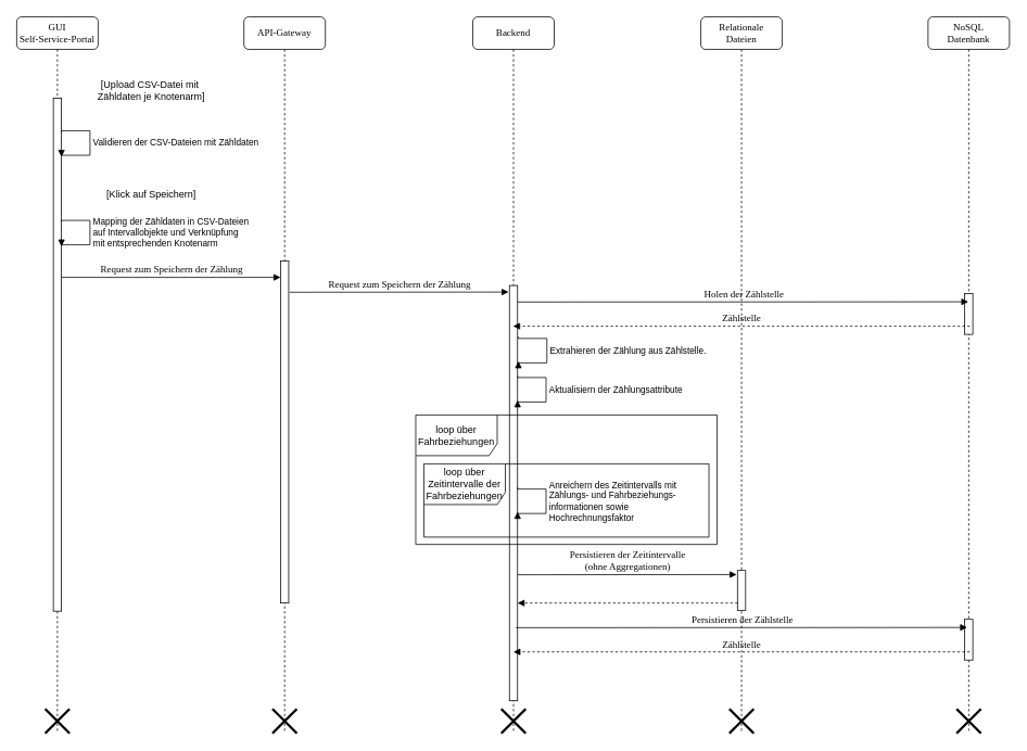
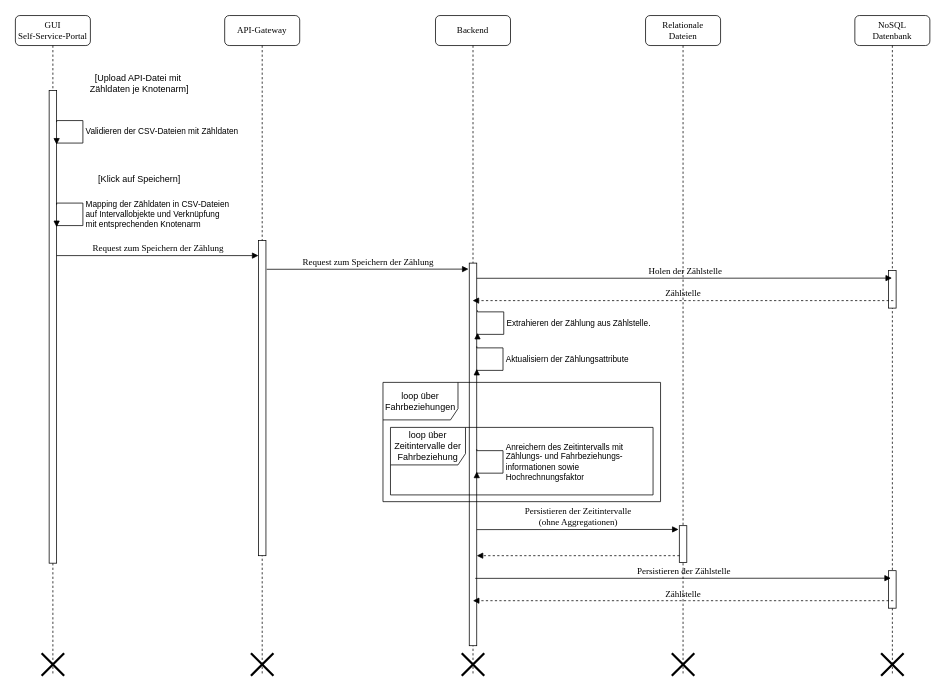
  <mxCell id="0" />
  <mxCell id="1" parent="0" />
  <mxCell id="2" value="API-Gateway" style="shape=umlLifeline;perimeter=lifelinePerimeter;whiteSpace=wrap;html=1;container=1;collapsible=0;recursiveResize=0;outlineConnect=0;rounded=1;shadow=0;comic=0;labelBackgroundColor=none;strokeWidth=1;fontFamily=Verdana;fontSize=12;align=center;" parent="1" vertex="1"><mxGeometry x="299" y="20" width="100" height="880" as="geometry" /></mxCell>
  <mxCell id="3" value="" style="html=1;points=[];perimeter=orthogonalPerimeter;rounded=0;shadow=0;comic=0;labelBackgroundColor=none;strokeWidth=1;fontFamily=Verdana;fontSize=12;align=center;" parent="2" vertex="1"><mxGeometry x="45" y="300" width="10" height="420" as="geometry" /></mxCell>
  <mxCell id="4" value="" style="shape=umlDestroy;whiteSpace=wrap;html=1;strokeWidth=3;targetShapes=umlLifeline;" parent="2" vertex="1"><mxGeometry x="35" y="850" width="30" height="30" as="geometry" /></mxCell>
  <mxCell id="5" value="Backend" style="shape=umlLifeline;perimeter=lifelinePerimeter;whiteSpace=wrap;html=1;container=1;collapsible=0;recursiveResize=0;outlineConnect=0;rounded=1;shadow=0;comic=0;labelBackgroundColor=none;strokeWidth=1;fontFamily=Verdana;fontSize=12;align=center;" parent="1" vertex="1"><mxGeometry x="580" y="20" width="100" height="880" as="geometry" /></mxCell>
  <mxCell id="6" value="" style="html=1;points=[];perimeter=orthogonalPerimeter;rounded=0;shadow=0;comic=0;labelBackgroundColor=none;strokeWidth=1;fontFamily=Verdana;fontSize=12;align=center;" parent="5" vertex="1"><mxGeometry x="45" y="330" width="10" height="510" as="geometry" /></mxCell>
  <mxCell id="7" value="Aktualisiern der Zählungsattribute" style="html=1;align=left;spacingLeft=2;endArrow=block;rounded=0;edgeStyle=orthogonalEdgeStyle;curved=0;rounded=0;" parent="5" edge="1"><mxGeometry relative="1" as="geometry"><mxPoint x="55" y="441" as="sourcePoint" /><Array as="points"><mxPoint x="90" y="443" /><mxPoint x="90" y="473" /></Array><mxPoint x="55" y="471" as="targetPoint" /><mxPoint as="offset" /></mxGeometry></mxCell>
  <mxCell id="8" value="" style="shape=umlDestroy;whiteSpace=wrap;html=1;strokeWidth=3;targetShapes=umlLifeline;" parent="5" vertex="1"><mxGeometry x="35" y="850" width="30" height="30" as="geometry" /></mxCell>
  <mxCell id="9" value="Anreichern des Zeitintervalls mit&lt;div&gt;&lt;div&gt;Zählungs- und Fahrbeziehungs-&lt;/div&gt;&lt;/div&gt;&lt;div&gt;informationen sowie&amp;nbsp;&lt;/div&gt;&lt;div&gt;Hochrechnungsfaktor&lt;/div&gt;" style="html=1;align=left;spacingLeft=2;endArrow=block;rounded=0;edgeStyle=orthogonalEdgeStyle;curved=0;rounded=0;" edge="1" parent="5"><mxGeometry relative="1" as="geometry"><mxPoint x="55" y="578" as="sourcePoint" /><Array as="points"><mxPoint x="90" y="580" /><mxPoint x="90" y="610" /></Array><mxPoint x="55" y="608" as="targetPoint" /><mxPoint as="offset" /></mxGeometry></mxCell>
  <mxCell id="10" value="Persistieren der Zeitintervalle&lt;div&gt;(ohne Aggregationen)&lt;/div&gt;" style="html=1;verticalAlign=bottom;endArrow=block;entryX=0;entryY=0;labelBackgroundColor=none;fontFamily=Verdana;fontSize=12;edgeStyle=elbowEdgeStyle;elbow=vertical;" edge="1" parent="5"><mxGeometry x="0.004" relative="1" as="geometry"><mxPoint x="55" y="685.25" as="sourcePoint" /><mxPoint as="offset" /><mxPoint x="324" y="685.25" as="targetPoint" /></mxGeometry></mxCell>
  <mxCell id="11" value="Relationale&lt;div&gt;Dateien&lt;/div&gt;" style="shape=umlLifeline;perimeter=lifelinePerimeter;whiteSpace=wrap;html=1;container=1;collapsible=0;recursiveResize=0;outlineConnect=0;rounded=1;shadow=0;comic=0;labelBackgroundColor=none;strokeWidth=1;fontFamily=Verdana;fontSize=12;align=center;" parent="1" vertex="1"><mxGeometry x="860" y="20" width="100" height="880" as="geometry" /></mxCell>
  <mxCell id="12" value="" style="shape=umlDestroy;whiteSpace=wrap;html=1;strokeWidth=3;targetShapes=umlLifeline;" parent="11" vertex="1"><mxGeometry x="35" y="850" width="30" height="30" as="geometry" /></mxCell>
  <mxCell id="13" value="" style="html=1;points=[];perimeter=orthogonalPerimeter;rounded=0;shadow=0;comic=0;labelBackgroundColor=none;strokeWidth=1;fontFamily=Verdana;fontSize=12;align=center;" parent="11" vertex="1"><mxGeometry x="45" y="680" width="10" height="49" as="geometry" /></mxCell>
  <mxCell id="14" value="GUI&lt;div&gt;Self-Service-Portal&lt;/div&gt;" style="shape=umlLifeline;perimeter=lifelinePerimeter;whiteSpace=wrap;html=1;container=1;collapsible=0;recursiveResize=0;outlineConnect=0;rounded=1;shadow=0;comic=0;labelBackgroundColor=none;strokeWidth=1;fontFamily=Verdana;fontSize=12;align=center;" parent="1" vertex="1"><mxGeometry x="20" y="20" width="100" height="880" as="geometry" /></mxCell>
  <mxCell id="15" value="" style="html=1;points=[];perimeter=orthogonalPerimeter;rounded=0;shadow=0;comic=0;labelBackgroundColor=none;strokeWidth=1;fontFamily=Verdana;fontSize=12;align=center;" parent="14" vertex="1"><mxGeometry x="45" y="100" width="10" height="630" as="geometry" /></mxCell>
  <mxCell id="16" value="" style="shape=umlDestroy;whiteSpace=wrap;html=1;strokeWidth=3;targetShapes=umlLifeline;" parent="14" vertex="1"><mxGeometry x="35" y="850" width="30" height="30" as="geometry" /></mxCell>
  <mxCell id="17" value="Validieren der CSV-Dateien mit Zähldaten" style="html=1;align=left;spacingLeft=2;endArrow=block;rounded=0;edgeStyle=orthogonalEdgeStyle;curved=0;rounded=0;" parent="14" edge="1"><mxGeometry relative="1" as="geometry"><mxPoint x="55" y="142" as="sourcePoint" /><Array as="points"><mxPoint x="90" y="140" /><mxPoint x="90" y="170" /></Array><mxPoint x="55" y="172" as="targetPoint" /><mxPoint as="offset" /></mxGeometry></mxCell>
  <mxCell id="18" value="Mapping der Zähldaten in CSV-Dateien&lt;div&gt;auf Intervallobjekte und Verknüpfung&lt;/div&gt;&lt;div&gt;mit entsprechenden Knotenarm&lt;/div&gt;" style="html=1;align=left;spacingLeft=2;endArrow=block;rounded=0;edgeStyle=orthogonalEdgeStyle;curved=0;rounded=0;" edge="1" parent="14"><mxGeometry relative="1" as="geometry"><mxPoint x="55" y="252" as="sourcePoint" /><Array as="points"><mxPoint x="90" y="250" /><mxPoint x="90" y="280" /></Array><mxPoint x="55" y="282" as="targetPoint" /><mxPoint as="offset" /></mxGeometry></mxCell>
- <mxCell id="19" value="[Upload CSV-Datei mit&amp;nbsp;&lt;div&gt;Zähldaten je Knotenarm]&lt;/div&gt;" style="text;html=1;strokeColor=none;fillColor=none;align=center;verticalAlign=middle;whiteSpace=wrap;rounded=0;" parent="1" vertex="1"><mxGeometry x="90" y="96" width="191" height="30" as="geometry" /></mxCell>
+ <mxCell id="19" value="[Upload API-Datei mit&amp;nbsp;&lt;div&gt;Zähldaten je Knotenarm]&lt;/div&gt;" style="text;html=1;strokeColor=none;fillColor=none;align=center;verticalAlign=middle;whiteSpace=wrap;rounded=0;" parent="1" vertex="1"><mxGeometry x="90" y="96" width="191" height="30" as="geometry" /></mxCell>
  <mxCell id="20" value="[Klick auf Speichern]" style="text;html=1;strokeColor=none;fillColor=none;align=center;verticalAlign=middle;whiteSpace=wrap;rounded=0;" vertex="1" parent="1"><mxGeometry x="90" y="224" width="191" height="30" as="geometry" /></mxCell>
  <mxCell id="21" value="Request zum Speichern der Zählung" style="html=1;verticalAlign=bottom;endArrow=block;entryX=0;entryY=0;labelBackgroundColor=none;fontFamily=Verdana;fontSize=12;edgeStyle=elbowEdgeStyle;elbow=vertical;" edge="1" parent="1"><mxGeometry x="0.004" relative="1" as="geometry"><mxPoint x="75" y="340" as="sourcePoint" /><mxPoint as="offset" /><mxPoint x="344" y="340" as="targetPoint" /></mxGeometry></mxCell>
  <mxCell id="22" value="Request zum Speichern der Zählung" style="html=1;verticalAlign=bottom;endArrow=block;entryX=0;entryY=0;labelBackgroundColor=none;fontFamily=Verdana;fontSize=12;edgeStyle=elbowEdgeStyle;elbow=vertical;" edge="1" parent="1"><mxGeometry x="0.004" relative="1" as="geometry"><mxPoint x="355" y="358.25" as="sourcePoint" /><mxPoint as="offset" /><mxPoint x="624" y="358.25" as="targetPoint" /></mxGeometry></mxCell>
  <mxCell id="23" value="loop über&lt;div&gt;Fahrbeziehungen&lt;/div&gt;" style="shape=umlFrame;whiteSpace=wrap;html=1;pointerEvents=0;width=100;height=50;" vertex="1" parent="1"><mxGeometry x="510" y="509" width="370" height="159" as="geometry" /></mxCell>
- <mxCell id="24" value="loop über&lt;div&gt;Zeitintervalle der Fahrbeziehungen&lt;/div&gt;" style="shape=umlFrame;whiteSpace=wrap;html=1;pointerEvents=0;width=100;height=50;" vertex="1" parent="1"><mxGeometry x="520" y="569" width="350" height="90" as="geometry" /></mxCell>
+ <mxCell id="24" value="loop über&lt;div&gt;Zeitintervalle der Fahrbeziehung&lt;/div&gt;" style="shape=umlFrame;whiteSpace=wrap;html=1;pointerEvents=0;width=100;height=50;" vertex="1" parent="1"><mxGeometry x="520" y="569" width="350" height="90" as="geometry" /></mxCell>
  <mxCell id="25" value="" style="html=1;verticalAlign=bottom;endArrow=block;labelBackgroundColor=none;fontFamily=Verdana;fontSize=12;edgeStyle=elbowEdgeStyle;elbow=vertical;exitX=0.925;exitY=0.55;exitDx=0;exitDy=0;exitPerimeter=0;dashed=1;" edge="1" parent="1"><mxGeometry x="-0.001" relative="1" as="geometry"><mxPoint x="905.25" y="740" as="sourcePoint" /><mxPoint as="offset" /><mxPoint x="635" y="740" as="targetPoint" /></mxGeometry></mxCell>
  <mxCell id="26" value="NoSQL&lt;div&gt;Datenbank&lt;/div&gt;" style="shape=umlLifeline;perimeter=lifelinePerimeter;whiteSpace=wrap;html=1;container=1;collapsible=0;recursiveResize=0;outlineConnect=0;rounded=1;shadow=0;comic=0;labelBackgroundColor=none;strokeWidth=1;fontFamily=Verdana;fontSize=12;align=center;" vertex="1" parent="1"><mxGeometry x="1139" y="20" width="100" height="880" as="geometry" /></mxCell>
  <mxCell id="27" value="" style="shape=umlDestroy;whiteSpace=wrap;html=1;strokeWidth=3;targetShapes=umlLifeline;" vertex="1" parent="26"><mxGeometry x="35" y="850" width="30" height="30" as="geometry" /></mxCell>
  <mxCell id="28" value="" style="html=1;points=[];perimeter=orthogonalPerimeter;rounded=0;shadow=0;comic=0;labelBackgroundColor=none;strokeWidth=1;fontFamily=Verdana;fontSize=12;align=center;" vertex="1" parent="26"><mxGeometry x="45" y="740" width="10" height="50" as="geometry" /></mxCell>
  <mxCell id="29" value="" style="html=1;points=[];perimeter=orthogonalPerimeter;rounded=0;shadow=0;comic=0;labelBackgroundColor=none;strokeWidth=1;fontFamily=Verdana;fontSize=12;align=center;" vertex="1" parent="26"><mxGeometry x="45" y="340" width="10" height="50" as="geometry" /></mxCell>
  <mxCell id="30" value="Holen der Zählstelle" style="html=1;verticalAlign=bottom;endArrow=block;labelBackgroundColor=none;fontFamily=Verdana;fontSize=12;edgeStyle=elbowEdgeStyle;elbow=vertical;" edge="1" parent="1" target="26"><mxGeometry x="0.004" relative="1" as="geometry"><mxPoint x="635" y="370.25" as="sourcePoint" /><mxPoint as="offset" /><mxPoint x="1160" y="370" as="targetPoint" /></mxGeometry></mxCell>
  <mxCell id="31" value="Extrahieren der Zählung aus Zählstelle." style="html=1;align=left;spacingLeft=2;endArrow=block;rounded=0;edgeStyle=orthogonalEdgeStyle;curved=0;rounded=0;" edge="1" parent="1"><mxGeometry relative="1" as="geometry"><mxPoint x="636" y="413" as="sourcePoint" /><Array as="points"><mxPoint x="671" y="415" /><mxPoint x="671" y="445" /></Array><mxPoint x="636" y="443" as="targetPoint" /><mxPoint as="offset" /></mxGeometry></mxCell>
  <mxCell id="32" value="Zählstelle" style="html=1;verticalAlign=bottom;endArrow=block;labelBackgroundColor=none;fontFamily=Verdana;fontSize=12;edgeStyle=elbowEdgeStyle;elbow=vertical;exitX=0.925;exitY=0.55;exitDx=0;exitDy=0;exitPerimeter=0;dashed=1;" edge="1" parent="1" target="5"><mxGeometry x="-0.001" relative="1" as="geometry"><mxPoint x="1190.25" y="400" as="sourcePoint" /><mxPoint as="offset" /><mxPoint x="650" y="400" as="targetPoint" /></mxGeometry></mxCell>
  <mxCell id="33" value="Persistieren der Zählstelle" style="html=1;verticalAlign=bottom;endArrow=block;labelBackgroundColor=none;fontFamily=Verdana;fontSize=12;edgeStyle=elbowEdgeStyle;elbow=vertical;" edge="1" parent="1"><mxGeometry x="0.004" relative="1" as="geometry"><mxPoint x="633" y="770.25" as="sourcePoint" /><mxPoint as="offset" /><mxPoint x="1187" y="770" as="targetPoint" /></mxGeometry></mxCell>
  <mxCell id="34" value="Zählstelle" style="html=1;verticalAlign=bottom;endArrow=block;labelBackgroundColor=none;fontFamily=Verdana;fontSize=12;edgeStyle=elbowEdgeStyle;elbow=vertical;exitX=0.925;exitY=0.55;exitDx=0;exitDy=0;exitPerimeter=0;dashed=1;" edge="1" parent="1"><mxGeometry x="-0.001" relative="1" as="geometry"><mxPoint x="1190.13" y="800" as="sourcePoint" /><mxPoint as="offset" /><mxPoint x="629.88" y="800" as="targetPoint" /></mxGeometry></mxCell>
